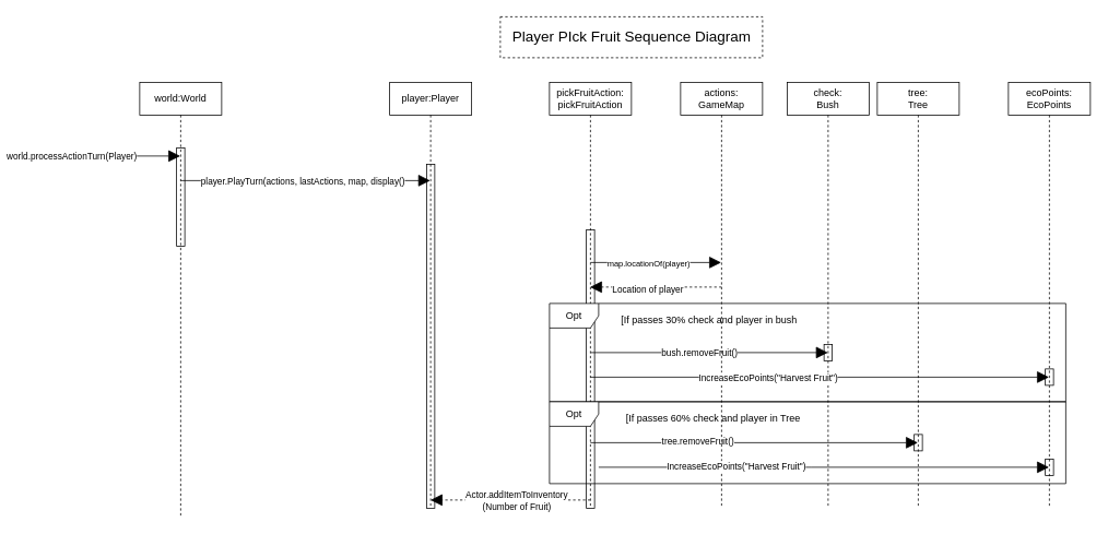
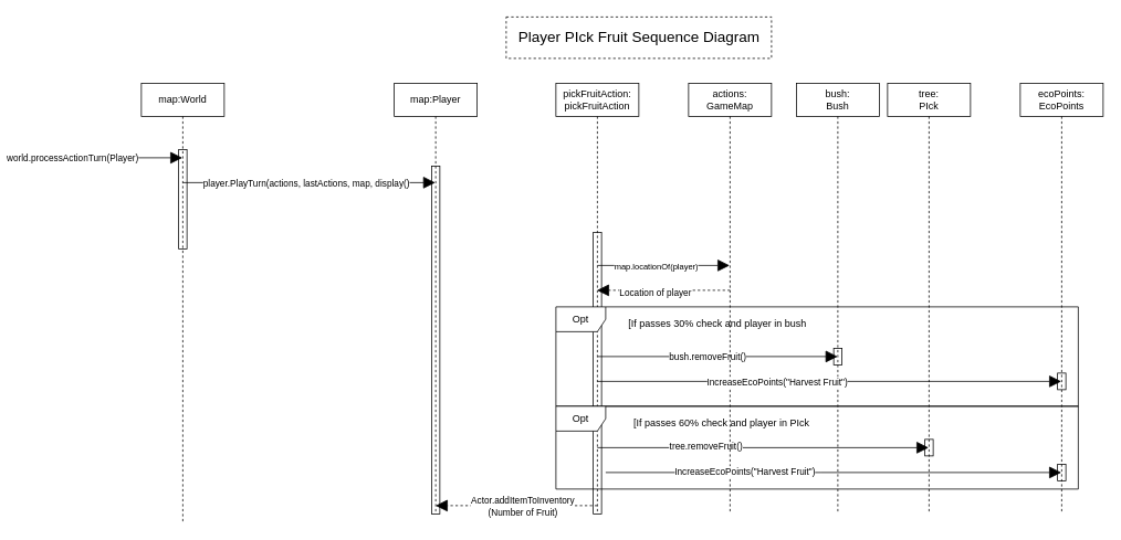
  <mxCell id="0" />
  <mxCell id="1" parent="0" />
- <mxCell id="2" value="world:World" style="shape=umlLifeline;perimeter=lifelinePerimeter;whiteSpace=wrap;html=1;container=1;collapsible=0;recursiveResize=0;outlineConnect=0;" parent="1" vertex="1"><mxGeometry x="170" y="100" width="100" height="530" as="geometry" /></mxCell>
+ <mxCell id="2" value="map:World" style="shape=umlLifeline;perimeter=lifelinePerimeter;whiteSpace=wrap;html=1;container=1;collapsible=0;recursiveResize=0;outlineConnect=0;" parent="1" vertex="1"><mxGeometry x="170" y="100" width="100" height="530" as="geometry" /></mxCell>
  <mxCell id="3" value="" style="endArrow=block;endFill=1;endSize=12;html=1;" parent="2" target="6" edge="1"><mxGeometry width="160" relative="1" as="geometry"><mxPoint x="50" y="120" as="sourcePoint" /><mxPoint x="210" y="120" as="targetPoint" /></mxGeometry></mxCell>
  <mxCell id="4" value="player.PlayTurn(actions, lastActions, map, display()" style="edgeLabel;html=1;align=center;verticalAlign=middle;resizable=0;points=[];" parent="3" vertex="1" connectable="0"><mxGeometry x="-0.45" y="-1" relative="1" as="geometry"><mxPoint x="64" y="-1" as="offset" /></mxGeometry></mxCell>
  <mxCell id="5" value="" style="html=1;points=[];perimeter=orthogonalPerimeter;fillColor=none;" parent="2" vertex="1"><mxGeometry x="45" y="80" width="10" height="120" as="geometry" /></mxCell>
- <mxCell id="6" value="player:Player" style="shape=umlLifeline;perimeter=lifelinePerimeter;whiteSpace=wrap;html=1;container=1;collapsible=0;recursiveResize=0;outlineConnect=0;" parent="1" vertex="1"><mxGeometry x="475" y="100" width="100" height="520" as="geometry" /></mxCell>
+ <mxCell id="6" value="map:Player" style="shape=umlLifeline;perimeter=lifelinePerimeter;whiteSpace=wrap;html=1;container=1;collapsible=0;recursiveResize=0;outlineConnect=0;" parent="1" vertex="1"><mxGeometry x="475" y="100" width="100" height="520" as="geometry" /></mxCell>
  <mxCell id="7" value="" style="html=1;points=[];perimeter=orthogonalPerimeter;fillColor=none;" parent="6" vertex="1"><mxGeometry x="45" y="100" width="10" height="420" as="geometry" /></mxCell>
  <mxCell id="8" value="" style="endArrow=block;endFill=1;endSize=12;html=1;" parent="1" target="2" edge="1"><mxGeometry width="160" relative="1" as="geometry"><mxPoint x="20" y="190" as="sourcePoint" /><mxPoint x="140" y="190" as="targetPoint" /></mxGeometry></mxCell>
  <mxCell id="9" value="world.processActionTurn(Player)" style="edgeLabel;html=1;align=center;verticalAlign=middle;resizable=0;points=[];" parent="8" vertex="1" connectable="0"><mxGeometry x="-0.579" relative="1" as="geometry"><mxPoint x="24" as="offset" /></mxGeometry></mxCell>
- <mxCell id="10" value="check:&lt;br&gt;Bush" style="shape=umlLifeline;perimeter=lifelinePerimeter;whiteSpace=wrap;html=1;container=1;collapsible=0;recursiveResize=0;outlineConnect=0;" parent="1" vertex="1"><mxGeometry x="960" y="100" width="100" height="520" as="geometry" /></mxCell>
- <mxCell id="11" value="tree:&lt;br&gt;Tree" style="shape=umlLifeline;perimeter=lifelinePerimeter;whiteSpace=wrap;html=1;container=1;collapsible=0;recursiveResize=0;outlineConnect=0;" parent="1" vertex="1"><mxGeometry x="1070" y="100" width="100" height="520" as="geometry" /></mxCell>
+ <mxCell id="10" value="bush:&lt;br&gt;Bush" style="shape=umlLifeline;perimeter=lifelinePerimeter;whiteSpace=wrap;html=1;container=1;collapsible=0;recursiveResize=0;outlineConnect=0;" parent="1" vertex="1"><mxGeometry x="960" y="100" width="100" height="520" as="geometry" /></mxCell>
+ <mxCell id="11" value="tree:&lt;br&gt;PIck" style="shape=umlLifeline;perimeter=lifelinePerimeter;whiteSpace=wrap;html=1;container=1;collapsible=0;recursiveResize=0;outlineConnect=0;" parent="1" vertex="1"><mxGeometry x="1070" y="100" width="100" height="520" as="geometry" /></mxCell>
  <mxCell id="12" value="pickFruitAction:&lt;br&gt;pickFruitAction" style="shape=umlLifeline;perimeter=lifelinePerimeter;whiteSpace=wrap;html=1;container=1;collapsible=0;recursiveResize=0;outlineConnect=0;" parent="1" vertex="1"><mxGeometry x="670" y="100" width="100" height="520" as="geometry" /></mxCell>
  <mxCell id="13" value="" style="endArrow=block;endFill=1;endSize=12;html=1;" parent="12" target="22" edge="1"><mxGeometry width="160" relative="1" as="geometry"><mxPoint x="50" y="220" as="sourcePoint" /><mxPoint x="210" y="220" as="targetPoint" /></mxGeometry></mxCell>
  <mxCell id="14" value="&lt;font style=&quot;font-size: 10px&quot;&gt;map.locationOf(player)&lt;/font&gt;" style="edgeLabel;html=1;align=center;verticalAlign=middle;resizable=0;points=[];" parent="13" vertex="1" connectable="0"><mxGeometry x="-0.262" y="2" relative="1" as="geometry"><mxPoint x="11" y="2" as="offset" /></mxGeometry></mxCell>
  <mxCell id="15" value="" style="endArrow=block;endFill=1;endSize=12;html=1;" parent="12" edge="1"><mxGeometry width="160" relative="1" as="geometry"><mxPoint x="50" y="440" as="sourcePoint" /><mxPoint x="449.5" y="440" as="targetPoint" /></mxGeometry></mxCell>
  <mxCell id="16" value="tree.removeFruit()" style="edgeLabel;html=1;align=center;verticalAlign=middle;resizable=0;points=[];" parent="15" vertex="1" connectable="0"><mxGeometry x="-0.608" y="2" relative="1" as="geometry"><mxPoint x="52" as="offset" /></mxGeometry></mxCell>
  <mxCell id="17" value="" style="html=1;points=[];perimeter=orthogonalPerimeter;fillColor=none;" parent="12" vertex="1"><mxGeometry x="45" y="180" width="10" height="340" as="geometry" /></mxCell>
  <mxCell id="18" value="" style="endArrow=block;dashed=1;endFill=1;endSize=12;html=1;snapToPoint=0;" parent="1" edge="1"><mxGeometry width="160" relative="1" as="geometry"><mxPoint x="719.81" y="610" as="sourcePoint" /><mxPoint x="524.81" y="610" as="targetPoint" /></mxGeometry></mxCell>
  <mxCell id="19" value="Actor.addItemToInventory&lt;br&gt;(Number of Fruit)" style="edgeLabel;html=1;align=center;verticalAlign=middle;resizable=0;points=[];" parent="18" vertex="1" connectable="0"><mxGeometry x="0.268" y="1" relative="1" as="geometry"><mxPoint x="34" y="-1" as="offset" /></mxGeometry></mxCell>
  <mxCell id="20" value="" style="endArrow=block;endFill=1;endSize=12;html=1;snapToPoint=1;" parent="1" edge="1"><mxGeometry width="160" relative="1" as="geometry"><mxPoint x="720.25" y="430" as="sourcePoint" /><mxPoint x="1009.75" y="430" as="targetPoint" /></mxGeometry></mxCell>
  <mxCell id="21" value="bush.removeFruit()" style="edgeLabel;html=1;align=center;verticalAlign=middle;resizable=0;points=[];" parent="20" vertex="1" connectable="0"><mxGeometry x="-0.43" y="-1" relative="1" as="geometry"><mxPoint x="49" y="-1" as="offset" /></mxGeometry></mxCell>
  <mxCell id="22" value="actions:&lt;br&gt;GameMap" style="shape=umlLifeline;perimeter=lifelinePerimeter;whiteSpace=wrap;html=1;container=1;collapsible=0;recursiveResize=0;outlineConnect=0;" parent="1" vertex="1"><mxGeometry x="830" y="100" width="100" height="520" as="geometry" /></mxCell>
  <mxCell id="23" value="" style="endArrow=block;dashed=1;endFill=1;endSize=12;html=1;" parent="22" target="12" edge="1"><mxGeometry width="160" relative="1" as="geometry"><mxPoint x="50" y="250" as="sourcePoint" /><mxPoint x="210" y="250" as="targetPoint" /></mxGeometry></mxCell>
  <mxCell id="24" value="Location of player" style="edgeLabel;html=1;align=center;verticalAlign=middle;resizable=0;points=[];" parent="23" vertex="1" connectable="0"><mxGeometry x="0.243" y="2" relative="1" as="geometry"><mxPoint x="9" as="offset" /></mxGeometry></mxCell>
  <mxCell id="25" value="Opt" style="shape=umlFrame;whiteSpace=wrap;html=1;" parent="1" vertex="1"><mxGeometry x="670" y="370" width="630" height="120" as="geometry" /></mxCell>
  <mxCell id="26" value="[If passes 30% check and player in bush" style="text;html=1;strokeColor=none;fillColor=none;align=center;verticalAlign=middle;whiteSpace=wrap;rounded=0;" parent="1" vertex="1"><mxGeometry x="750" y="380" width="230" height="20" as="geometry" /></mxCell>
  <mxCell id="27" value="Opt" style="shape=umlFrame;whiteSpace=wrap;html=1;" parent="1" vertex="1"><mxGeometry x="670" y="490" width="630" height="100" as="geometry" /></mxCell>
- <mxCell id="28" value="[If passes 60% check and player in Tree" style="text;html=1;strokeColor=none;fillColor=none;align=center;verticalAlign=middle;whiteSpace=wrap;rounded=0;" parent="1" vertex="1"><mxGeometry x="750" y="500" width="240" height="20" as="geometry" /></mxCell>
+ <mxCell id="28" value="[If passes 60% check and player in PIck" style="text;html=1;strokeColor=none;fillColor=none;align=center;verticalAlign=middle;whiteSpace=wrap;rounded=0;" parent="1" vertex="1"><mxGeometry x="750" y="500" width="240" height="20" as="geometry" /></mxCell>
  <mxCell id="29" value="" style="html=1;points=[];perimeter=orthogonalPerimeter;fillColor=none;" parent="1" vertex="1"><mxGeometry x="1005" y="420" width="10" height="20" as="geometry" /></mxCell>
  <mxCell id="30" value="" style="html=1;points=[];perimeter=orthogonalPerimeter;fillColor=none;" parent="1" vertex="1"><mxGeometry x="1115" y="530" width="10" height="20" as="geometry" /></mxCell>
  <mxCell id="31" value="ecoPoints:&lt;br&gt;EcoPoints" style="shape=umlLifeline;perimeter=lifelinePerimeter;whiteSpace=wrap;html=1;container=1;collapsible=0;recursiveResize=0;outlineConnect=0;" parent="1" vertex="1"><mxGeometry x="1230" y="100" width="100" height="520" as="geometry" /></mxCell>
  <mxCell id="32" value="" style="html=1;points=[];perimeter=orthogonalPerimeter;fillColor=none;" parent="31" vertex="1"><mxGeometry x="45" y="350" width="10" height="20" as="geometry" /></mxCell>
  <mxCell id="33" value="" style="html=1;points=[];perimeter=orthogonalPerimeter;fillColor=none;" parent="31" vertex="1"><mxGeometry x="45" y="460" width="10" height="20" as="geometry" /></mxCell>
  <mxCell id="34" value="" style="endArrow=block;endFill=1;endSize=12;html=1;" parent="1" target="31" edge="1"><mxGeometry width="160" relative="1" as="geometry"><mxPoint x="720" y="460" as="sourcePoint" /><mxPoint x="890" y="460" as="targetPoint" /></mxGeometry></mxCell>
  <mxCell id="35" value="IncreaseEcoPoints(&quot;Harvest Fruit&quot;)" style="edgeLabel;html=1;align=center;verticalAlign=middle;resizable=0;points=[];" parent="34" vertex="1" connectable="0"><mxGeometry x="-0.228" relative="1" as="geometry"><mxPoint as="offset" /></mxGeometry></mxCell>
  <mxCell id="36" value="" style="endArrow=block;endFill=1;endSize=12;html=1;" parent="1" edge="1"><mxGeometry width="160" relative="1" as="geometry"><mxPoint x="730" y="570" as="sourcePoint" /><mxPoint x="1279.5" y="570" as="targetPoint" /><Array as="points"><mxPoint x="1000" y="570" /></Array></mxGeometry></mxCell>
  <mxCell id="37" value="IncreaseEcoPoints(&quot;Harvest Fruit&quot;)" style="edgeLabel;html=1;align=center;verticalAlign=middle;resizable=0;points=[];" parent="36" vertex="1" connectable="0"><mxGeometry x="-0.393" y="2" relative="1" as="geometry"><mxPoint as="offset" /></mxGeometry></mxCell>
  <mxCell id="38" value="&lt;font style=&quot;font-size: 18px&quot;&gt;Player PIck Fruit Sequence Diagram&lt;/font&gt;" style="html=1;dashed=1;" vertex="1" parent="1"><mxGeometry x="610" y="20" width="320" height="50" as="geometry" /></mxCell>
